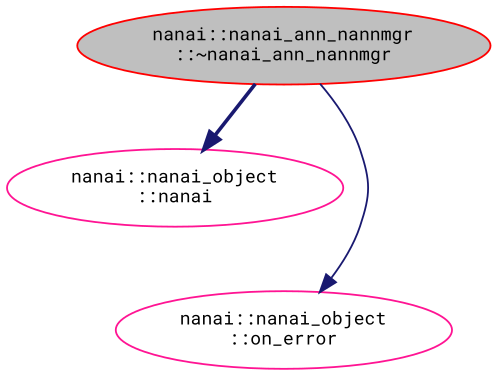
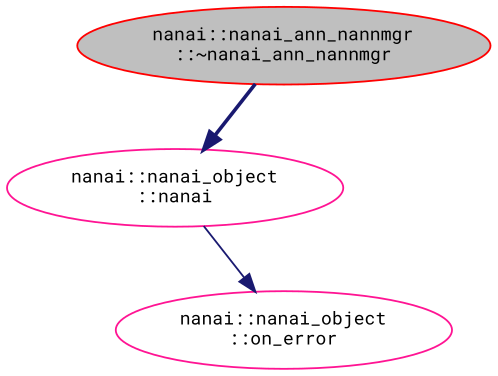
  digraph {
    fontname="Roboto Mono"
    rankdir=TB
    node [color=deeppink fillcolor=white fontname="Roboto Mono" fontsize=10 shape=ellipse style=filled]
    edge [color=midnightblue fontname="Roboto Mono" fontsize=10 labelfontname=Helvetica labelfontsize=10]
    n1 [color=red fillcolor=grey75 fontcolor=black height=0.2 label="nanai::nanai_ann_nannmgr\l::~nanai_ann_nannmgr" width=0.4]
    n2 [height=0.2 label="nanai::nanai_object\l::nanai" width=0.4]
    n3 [height=0.2 label="nanai::nanai_object\l::on_error" width=0.4]
    n1 -> n2 [style=bold]
-   n1 -> n3 [style=solid]
+   n2 -> n3 [style=solid]
  }
